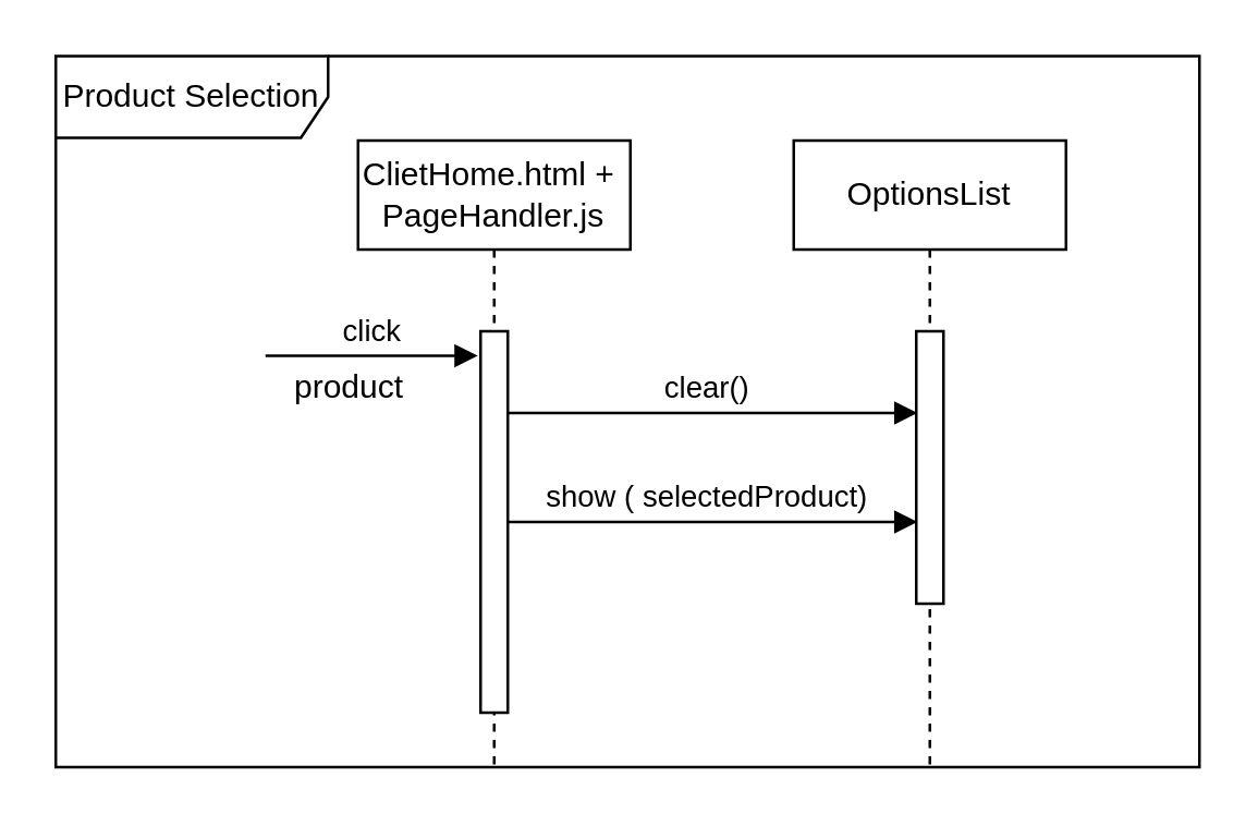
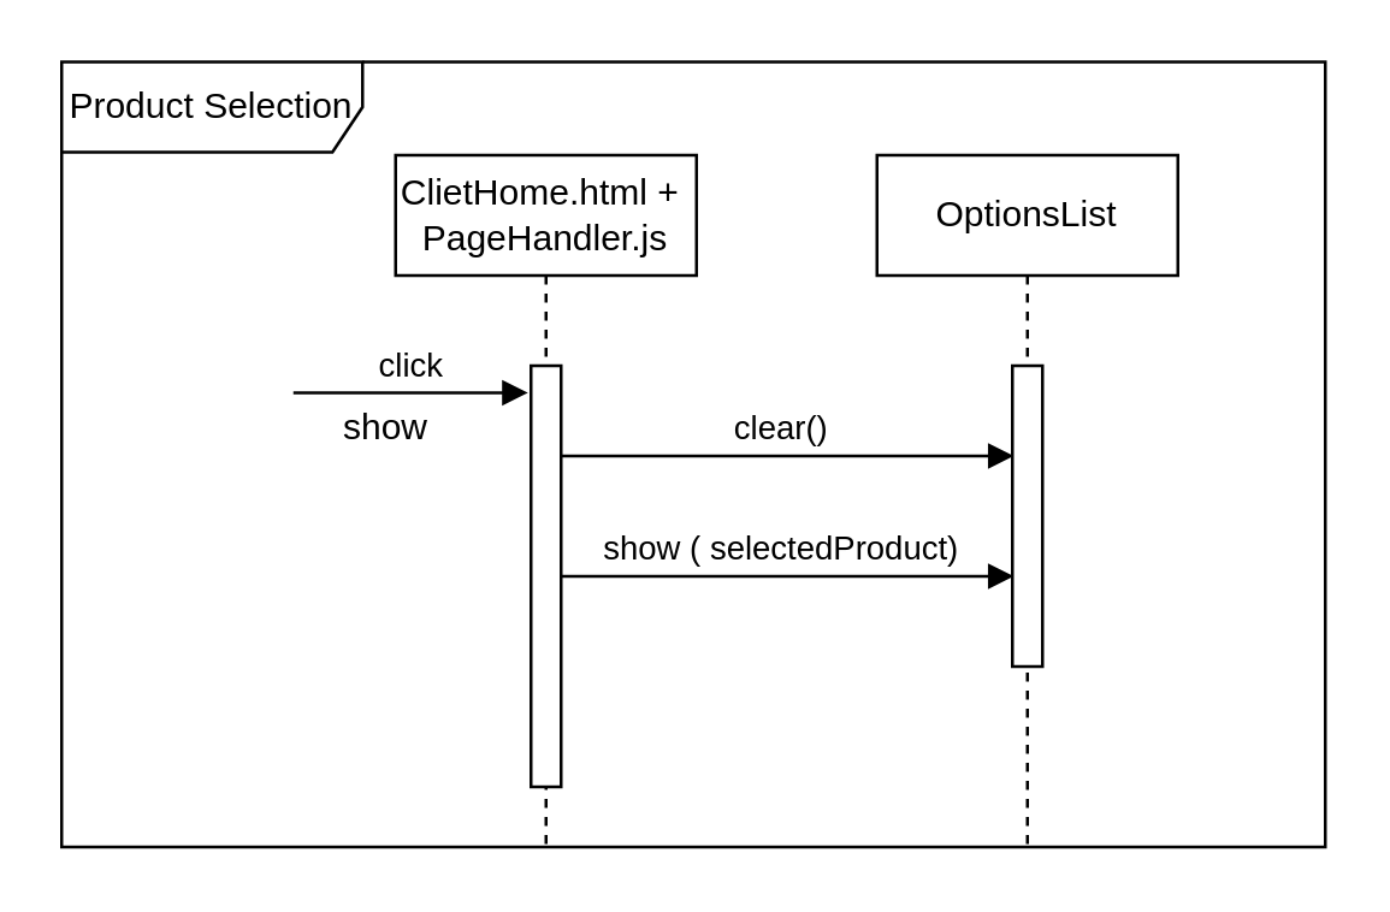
  <mxCell id="0" />
  <mxCell id="1" parent="0" />
  <mxCell id="2" value="show ( selectedProduct)" style="html=1;verticalAlign=bottom;endArrow=block;rounded=0;" edge="1" parent="1"><mxGeometry width="80" relative="1" as="geometry"><mxPoint x="181" y="191" as="sourcePoint" /><mxPoint x="336.5" y="191" as="targetPoint" /></mxGeometry></mxCell>
  <mxCell id="3" value="Product Selection" style="shape=umlFrame;whiteSpace=wrap;html=1;width=100;height=30;" vertex="1" parent="1"><mxGeometry x="20" y="20" width="420" height="261" as="geometry" /></mxCell>
  <mxCell id="4" value="ClietHome.html +&amp;nbsp;&lt;br&gt;PageHandler.js" style="shape=umlLifeline;perimeter=lifelinePerimeter;whiteSpace=wrap;html=1;container=1;collapsible=0;recursiveResize=0;outlineConnect=0;" vertex="1" parent="1"><mxGeometry x="131" y="51" width="100" height="230" as="geometry" /></mxCell>
  <mxCell id="5" value="clear()" style="html=1;verticalAlign=bottom;endArrow=block;rounded=0;" edge="1" parent="4"><mxGeometry width="80" relative="1" as="geometry"><mxPoint x="51" y="100" as="sourcePoint" /><mxPoint x="205.5" y="100" as="targetPoint" /></mxGeometry></mxCell>
  <mxCell id="6" value="" style="html=1;points=[];perimeter=orthogonalPerimeter;" vertex="1" parent="4"><mxGeometry x="45" y="70" width="10" height="140" as="geometry" /></mxCell>
  <mxCell id="7" value="click" style="html=1;verticalAlign=bottom;endArrow=block;rounded=0;" edge="1" parent="1"><mxGeometry width="80" relative="1" as="geometry"><mxPoint x="97" y="130" as="sourcePoint" /><mxPoint x="175" y="130" as="targetPoint" /></mxGeometry></mxCell>
- <mxCell id="8" value="product" style="text;html=1;strokeColor=none;fillColor=none;align=center;verticalAlign=middle;whiteSpace=wrap;rounded=0;" vertex="1" parent="1"><mxGeometry x="98" y="127" width="60" height="30" as="geometry" /></mxCell>
+ <mxCell id="8" value="show" style="text;html=1;strokeColor=none;fillColor=none;align=center;verticalAlign=middle;whiteSpace=wrap;rounded=0;" vertex="1" parent="1"><mxGeometry x="98" y="127" width="60" height="30" as="geometry" /></mxCell>
  <mxCell id="9" value="OptionsList" style="shape=umlLifeline;perimeter=lifelinePerimeter;whiteSpace=wrap;html=1;container=1;collapsible=0;recursiveResize=0;outlineConnect=0;" vertex="1" parent="1"><mxGeometry x="291" y="51" width="100" height="230" as="geometry" /></mxCell>
  <mxCell id="10" value="" style="html=1;points=[];perimeter=orthogonalPerimeter;" vertex="1" parent="9"><mxGeometry x="45" y="70" width="10" height="100" as="geometry" /></mxCell>
